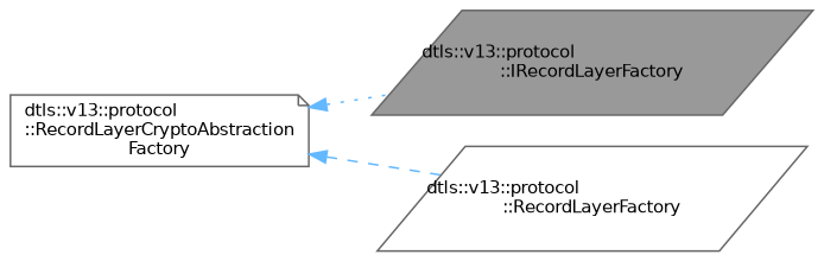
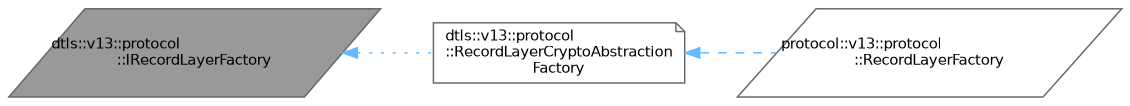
  digraph {
    rankdir=LR
    node [color=gray40 fillcolor=white fontname=Helvetica fontsize=10 shape=parallelogram style=filled]
    edge [color=steelblue1 dir=back fontname=Helvetica fontsize=10 labelfontname=Helvetica labelfontsize=10]
    n1 [fillcolor=grey60 fontcolor=black height=0.2 label="dtls::v13::protocol\l::IRecordLayerFactory" width=0.4]
    n2 [height=0.2 label="dtls::v13::protocol\l::RecordLayerCryptoAbstraction\lFactory" shape=note width=0.4]
-   n3 [height=0.2 label="dtls::v13::protocol\l::RecordLayerFactory" width=0.4]
-   n2 -> n1 [style=dotted]
+   n3 [height=0.2 label="protocol::v13::protocol\l::RecordLayerFactory" width=0.4]
+   n1 -> n2 [style=dotted]
    n2 -> n3 [style=dashed]
  }
